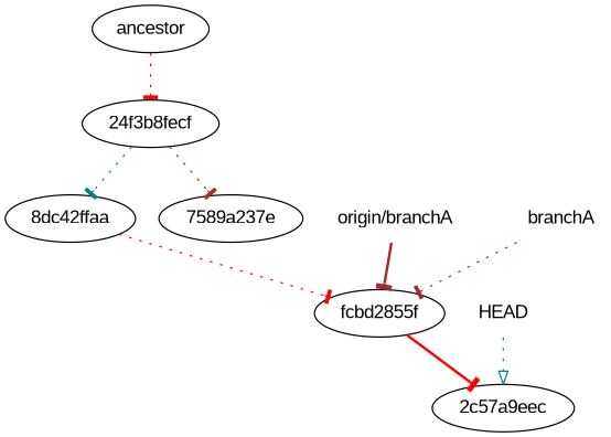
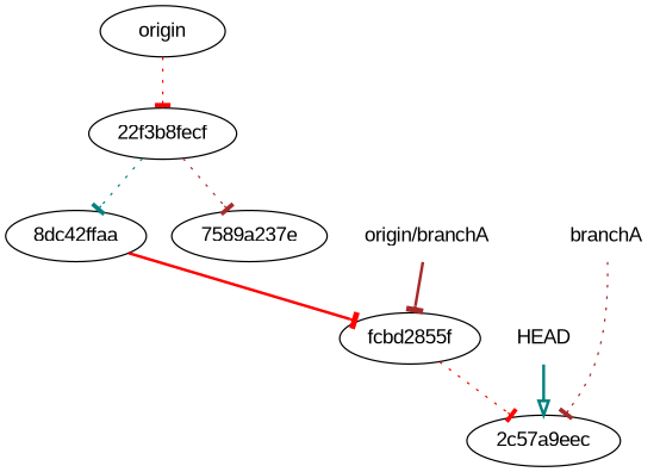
  digraph {
    fontname="Liberation Sans"
    rankdir=TB
    node [fontname="Liberation Sans" shape=oval]
    edge [arrowhead=tee color=red fontname="Liberation Sans" style=dotted]
-   ancestor
-   "24f3b8fecf"
+   ancestor [label=origin]
+   "24f3b8fecf" [label="22f3b8fecf"]
    "8dc42ffaa"
    "7589a237e"
    fcbd2855f
    "2c57a9eec"
    HEAD [shape=none]
    branchA [shape=none]
    "origin/branchA" [shape=none]
    ancestor -> "24f3b8fecf"
    "24f3b8fecf" -> "8dc42ffaa" [color=teal]
    "24f3b8fecf" -> "7589a237e" [color=brown]
-   "8dc42ffaa" -> fcbd2855f
-   fcbd2855f -> "2c57a9eec" [style=bold]
-   HEAD -> "2c57a9eec" [arrowhead=onormal color=teal]
-   branchA -> fcbd2855f [color=brown]
+   "8dc42ffaa" -> fcbd2855f [style=bold]
+   fcbd2855f -> "2c57a9eec"
+   HEAD -> "2c57a9eec" [arrowhead=onormal color=teal style=bold]
+   branchA -> "2c57a9eec" [color=brown]
    "origin/branchA" -> fcbd2855f [color=brown style=bold]
  }
